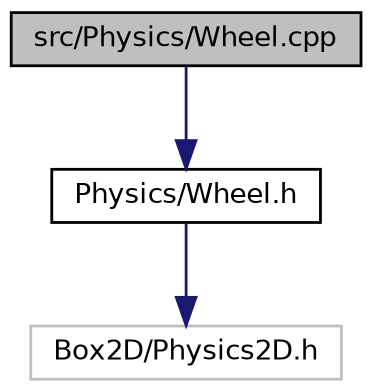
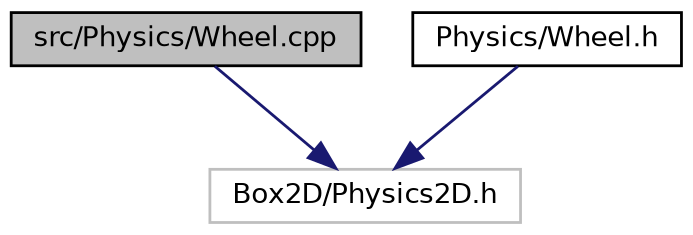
  digraph {
    node [color=black fillcolor=white fontname=Helvetica fontsize=10 shape=record style=filled]
    edge [color=midnightblue fontname=Helvetica fontsize=10 labelfontname=Helvetica labelfontsize=10 style=solid]
    n1 [fillcolor=grey75 fontcolor=black height=0.2 label="src/Physics/Wheel.cpp" width=0.4]
    n2 [height=0.2 label="Physics/Wheel.h" width=0.4]
    n3 [color=grey75 height=0.2 label="Box2D/Physics2D.h" width=0.4]
-   n1 -> n2
+   n1 -> n3
    n2 -> n3
  }
